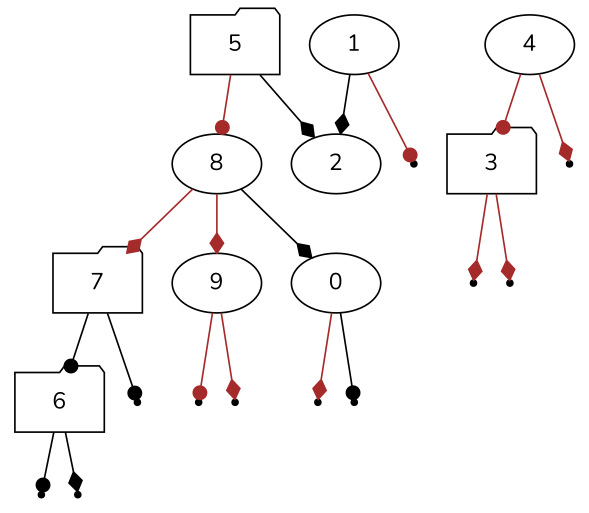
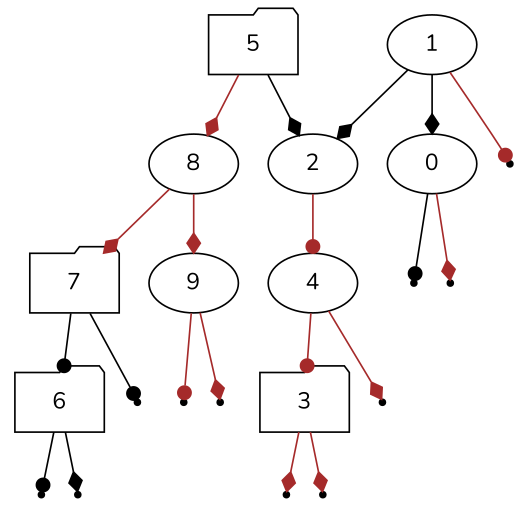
  digraph {
    fontname=Nunito
    node [fontname=Nunito shape=point]
    edge [arrowhead=diamond color=brown fontname=Nunito]
    5 [shape=folder]
    2 [shape=ellipse]
    8 [shape=ellipse]
    4 [shape=ellipse]
    7 [shape=folder]
    9 [shape=ellipse]
    1 [shape=ellipse]
    0 [shape=ellipse]
    null2
    3 [shape=folder]
    null5
    null0
    null1
    null3
    null4
    6 [shape=folder]
    null8
    null9
    null10
    null6
    null7
    5 -> 2 [color=black]
-   5 -> 8 [arrowhead=dot]
+   5 -> 8
+   2 -> 4 [arrowhead=dot]
    8 -> 7
    8 -> 9
    4 -> 3 [arrowhead=dot]
    4 -> null5
    7 -> 6 [arrowhead=dot color=black]
    7 -> null8 [arrowhead=dot color=black]
    9 -> null9 [arrowhead=dot]
    9 -> null10
    1 -> 2 [color=black]
-   8 -> 0 [color=black]
+   1 -> 0 [color=black]
    1 -> null2 [arrowhead=dot]
    0 -> null0
    0 -> null1 [arrowhead=dot color=black]
    3 -> null3
    3 -> null4
    6 -> null6 [arrowhead=dot color=black]
    6 -> null7 [color=black]
  }
